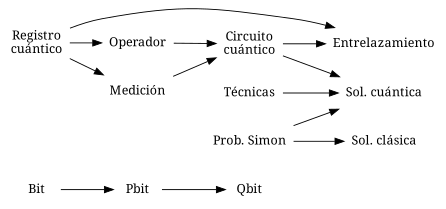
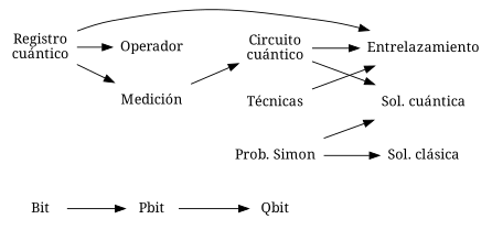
  digraph {
    fontname="Noto Serif"
    rankdir=LR
    node [fontname="Noto Serif" shape=plaintext]
    edge [fontname="Noto Serif"]
    Bit
    Pbit
    Qbit
    "Registro\ncuántico"
    "Medición"
    Entrelazamiento
    Operador
    "Circuito\ncuántico"
    "Sol. cuántica"
    "Técnicas"
    "Prob. Simon"
    "Sol. clásica"
    Bit -> Pbit
    Pbit -> Qbit
    "Registro\ncuántico" -> "Medición"
    "Registro\ncuántico" -> Entrelazamiento
    "Registro\ncuántico" -> Operador
    "Medición" -> "Circuito\ncuántico"
-   Operador -> "Circuito\ncuántico"
    "Circuito\ncuántico" -> Entrelazamiento
    "Circuito\ncuántico" -> "Sol. cuántica"
-   "Técnicas" -> "Sol. cuántica"
+   "Técnicas" -> Entrelazamiento
    "Prob. Simon" -> "Sol. cuántica"
    "Prob. Simon" -> "Sol. clásica"
  }
